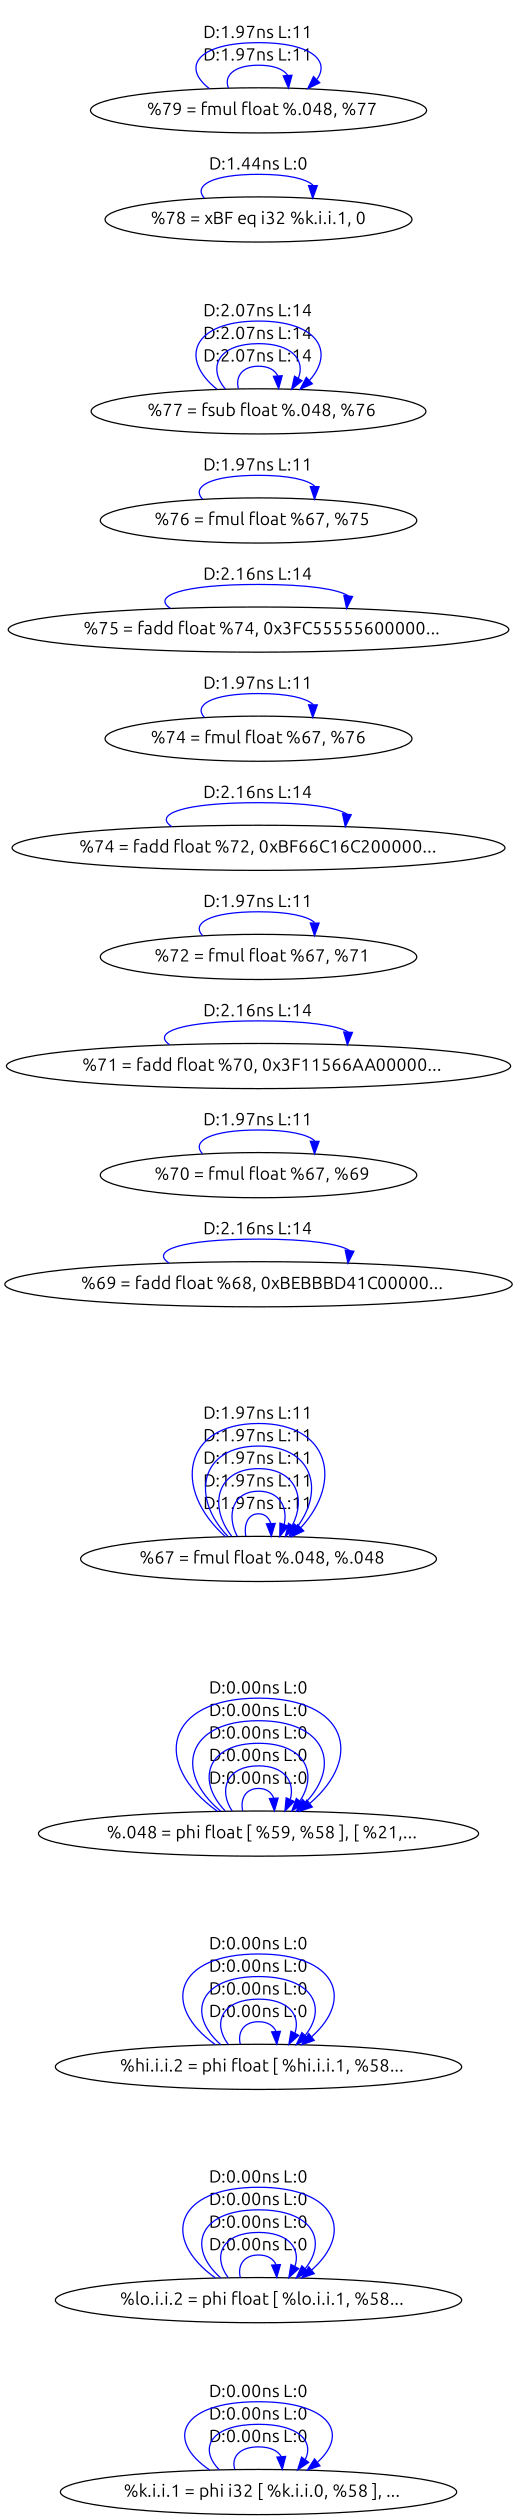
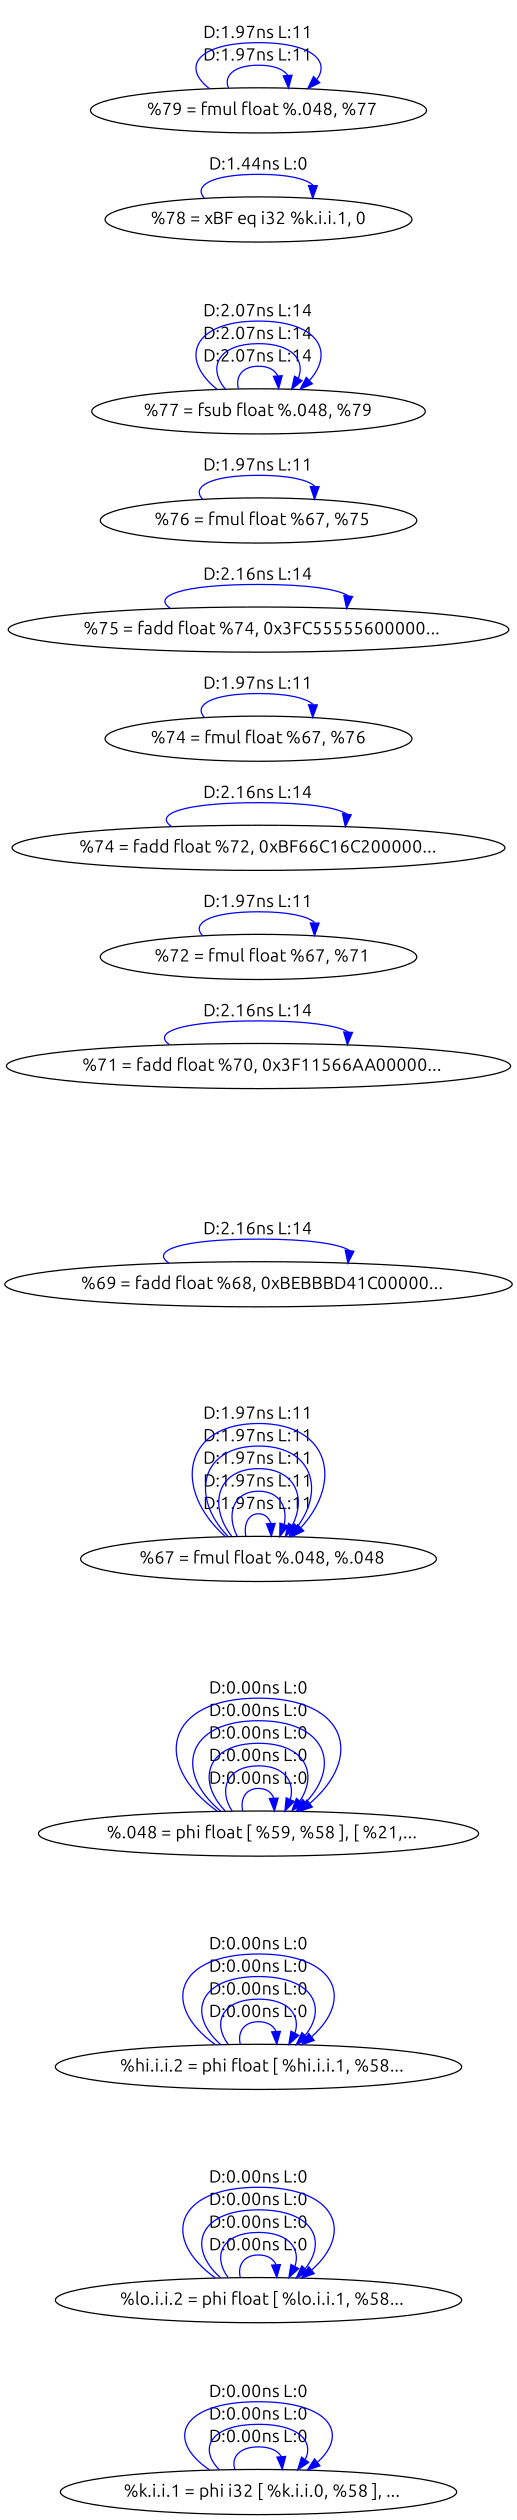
  digraph {
    fontname=Ubuntu
    rankdir=LR
    node [fontname=Ubuntu]
    edge [color=blue fontname=Ubuntu]
    n1 [label="  %k.i.i.1 = phi i32 [ %k.i.i.0, %58 ], ..."]
    n2 [label="  %lo.i.i.2 = phi float [ %lo.i.i.1, %58..."]
    n3 [label="  %hi.i.i.2 = phi float [ %hi.i.i.1, %58..."]
    n4 [label="  %.048 = phi float [ %59, %58 ], [ %21,..."]
    n5 [label="  %67 = fmul float %.048, %.048"]
    n6 [label="  %69 = fadd float %68, 0xBEBBBD41C00000..."]
-   n7 [label="  %70 = fmul float %67, %69"]
    n8 [label="  %71 = fadd float %70, 0x3F11566AA00000..."]
    n9 [label="  %72 = fmul float %67, %71"]
    n10 [label="%74 = fadd float %72, 0xBF66C16C200000..."]
    n11 [label="%74 = fmul float %67, %76"]
    n12 [label="  %75 = fadd float %74, 0x3FC55555600000..."]
    n13 [label="  %76 = fmul float %67, %75"]
-   n14 [label="  %77 = fsub float %.048, %76"]
+   n14 [label="%77 = fsub float %.048, %79"]
    n15 [label="%78 = xBF eq i32 %k.i.i.1, 0"]
    n16 [label="  %79 = fmul float %.048, %77"]
    n1 -> n1 [label="D:0.00ns L:0"]
    n1 -> n1 [label="D:0.00ns L:0"]
    n1 -> n1 [label="D:0.00ns L:0"]
    n2 -> n2 [label="D:0.00ns L:0"]
    n2 -> n2 [label="D:0.00ns L:0"]
    n2 -> n2 [label="D:0.00ns L:0"]
    n2 -> n2 [label="D:0.00ns L:0"]
    n3 -> n3 [label="D:0.00ns L:0"]
    n3 -> n3 [label="D:0.00ns L:0"]
    n3 -> n3 [label="D:0.00ns L:0"]
    n3 -> n3 [label="D:0.00ns L:0"]
    n4 -> n4 [label="D:0.00ns L:0"]
    n4 -> n4 [label="D:0.00ns L:0"]
    n4 -> n4 [label="D:0.00ns L:0"]
    n4 -> n4 [label="D:0.00ns L:0"]
    n4 -> n4 [label="D:0.00ns L:0"]
    n5 -> n5 [label="D:1.97ns L:11"]
    n5 -> n5 [label="D:1.97ns L:11"]
    n5 -> n5 [label="D:1.97ns L:11"]
    n5 -> n5 [label="D:1.97ns L:11"]
    n5 -> n5 [label="D:1.97ns L:11"]
    n6 -> n6 [label="D:2.16ns L:14"]
-   n7 -> n7 [label="D:1.97ns L:11"]
    n8 -> n8 [label="D:2.16ns L:14"]
    n9 -> n9 [label="D:1.97ns L:11"]
    n10 -> n10 [label="D:2.16ns L:14"]
    n11 -> n11 [label="D:1.97ns L:11"]
    n12 -> n12 [label="D:2.16ns L:14"]
    n13 -> n13 [label="D:1.97ns L:11"]
    n14 -> n14 [label="D:2.07ns L:14"]
    n14 -> n14 [label="D:2.07ns L:14"]
    n14 -> n14 [label="D:2.07ns L:14"]
    n15 -> n15 [label="D:1.44ns L:0"]
    n16 -> n16 [label="D:1.97ns L:11"]
    n16 -> n16 [label="D:1.97ns L:11"]
  }
